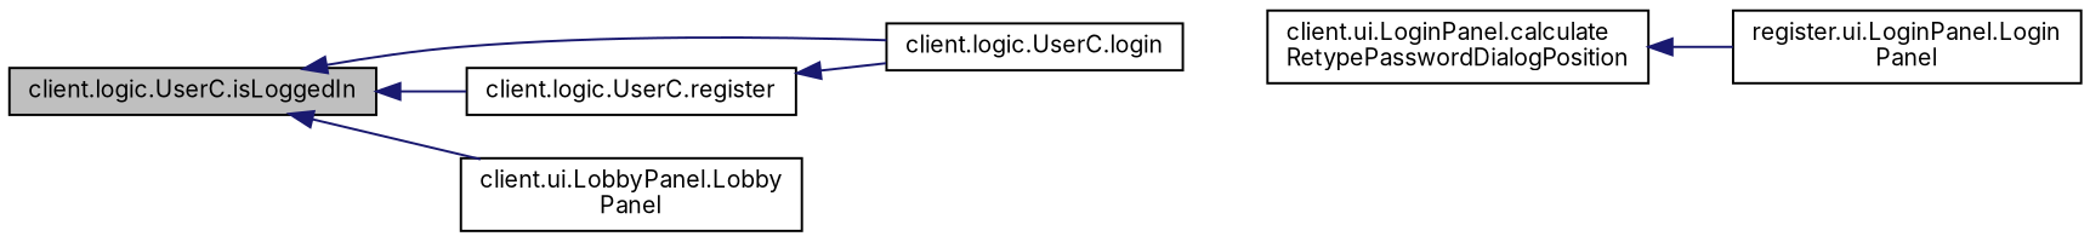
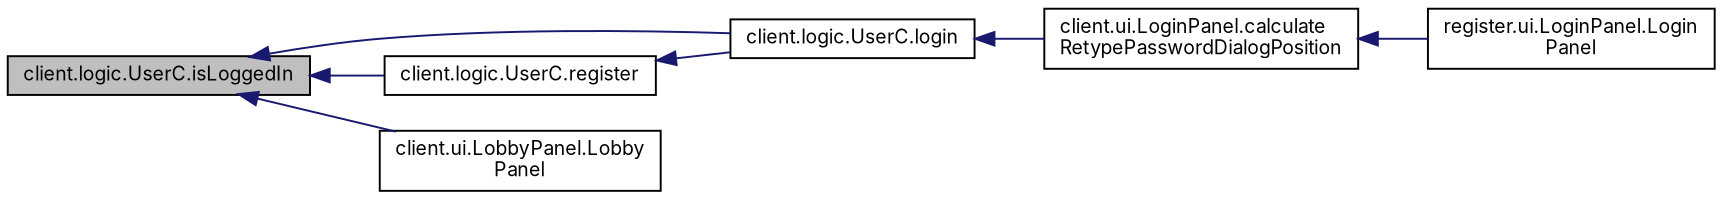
  digraph {
    fontname=Inter
    rankdir=LR
    node [color=black fillcolor=white fontname=Inter fontsize=10 shape=record style=filled]
    edge [color=midnightblue dir=back fontname=Inter fontsize=10 labelfontname=Helvetica labelfontsize=10 style=solid]
    n1 [fillcolor=grey75 fontcolor=black height=0.2 label="client.logic.UserC.isLoggedIn" width=0.4]
    n2 [height=0.2 label="client.logic.UserC.login" width=0.4]
    n3 [height=0.2 label="client.logic.UserC.register" width=0.4]
    n4 [height=0.2 label="client.ui.LobbyPanel.Lobby\lPanel" width=0.4]
    n5 [height=0.2 label="client.ui.LoginPanel.calculate\lRetypePasswordDialogPosition" width=0.4]
    n6 [height=0.2 label="register.ui.LoginPanel.Login\lPanel" width=0.4]
    n1 -> n2
    n1 -> n3
    n1 -> n4
+   n2 -> n5
    n3 -> n2
    n5 -> n6
  }
